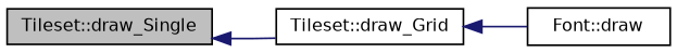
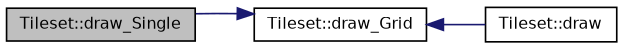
  digraph {
    rankdir=LR
    node [color=black fillcolor=white fontname=Helvetica fontsize=10 shape=record style=filled]
    edge [color=midnightblue dir=back fontname=Helvetica fontsize=10 labelfontname=Helvetica labelfontsize=10 style=solid]
    n1 [fillcolor=grey75 fontcolor=black height=0.2 label="Tileset::draw_Single" width=0.4]
    n2 [height=0.2 label="Tileset::draw_Grid" width=0.4]
-   n3 [height=0.2 label="Font::draw" width=0.4]
-   n1 -> n2
+   n3 [height=0.2 label="Tileset::draw" width=0.4]
+   n2 -> n1
    n2 -> n3
  }
